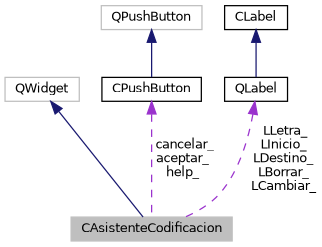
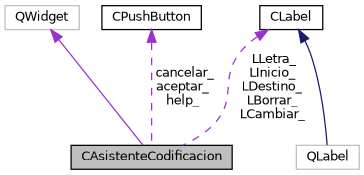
  digraph {
    node [color=black fillcolor=white fontname=Helvetica fontsize=10 shape=record style=filled]
    edge [color=midnightblue dir=back fontname=Helvetica fontsize=10 labelfontname=Helvetica labelfontsize=10 style=solid]
-   n1 [color=grey75 fillcolor=grey75 fontcolor=black height=0.2 label=CAsistenteCodificacion width=0.4]
+   n1 [fillcolor=grey75 fontcolor=black height=0.2 label=CAsistenteCodificacion width=0.4]
    n2 [color=grey75 height=0.2 label=QWidget width=0.4]
    n3 [height=0.2 label=CPushButton width=0.4]
-   n4 [color=grey75 height=0.2 label=QPushButton width=0.4]
    n5 [height=0.2 label=CLabel width=0.4]
-   n6 [height=0.2 label=QLabel width=0.4]
-   n2 -> n1
+   n6 [color=grey75 height=0.2 label=QLabel width=0.4]
+   n2 -> n1 [color=darkorchid3]
    n3 -> n1 [color=darkorchid3 label=" cancelar_\naceptar_\nhelp_" style=dashed]
-   n4 -> n3
-   n6 -> n1 [color=darkorchid3 label=" LLetra_\nLInicio_\nLDestino_\nLBorrar_\nLCambiar_" style=dashed]
+   n5 -> n1 [color=darkorchid3 label=" LLetra_\nLInicio_\nLDestino_\nLBorrar_\nLCambiar_" style=dashed]
    n5 -> n6
  }
